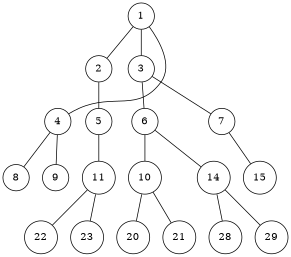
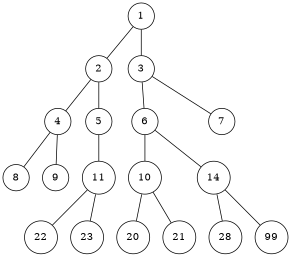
  graph {
    ordering=out
    node [shape=circle]
    1 [width=0.5]
    2 [width=0.5]
    3 [width=0.5]
    4 [width=0.5]
    5 [width=0.5]
    6 [width=0.5]
    7 [width=0.5]
    8 [width=0.5]
    9 [width=0.5]
    11 [width=0.5]
    10 [width=0.5]
    14 [width=0.5]
-   15 [width=0.5]
    20 [width=0.5]
    21 [width=0.5]
    22 [width=0.5]
    23 [width=0.5]
    28 [width=0.5]
-   29 [width=0.5]
+   29 [width=0.5 label=99]
    1 -- 2
    1 -- 3
-   1 -- 4
+   2 -- 4
    2 -- 5
    3 -- 6
    3 -- 7
    4 -- 8
    4 -- 9
    5 -- 11
    6 -- 10
    6 -- 14
-   7 -- 15
    11 -- 22
    11 -- 23
    10 -- 20
    10 -- 21
    14 -- 28
    14 -- 29
  }
